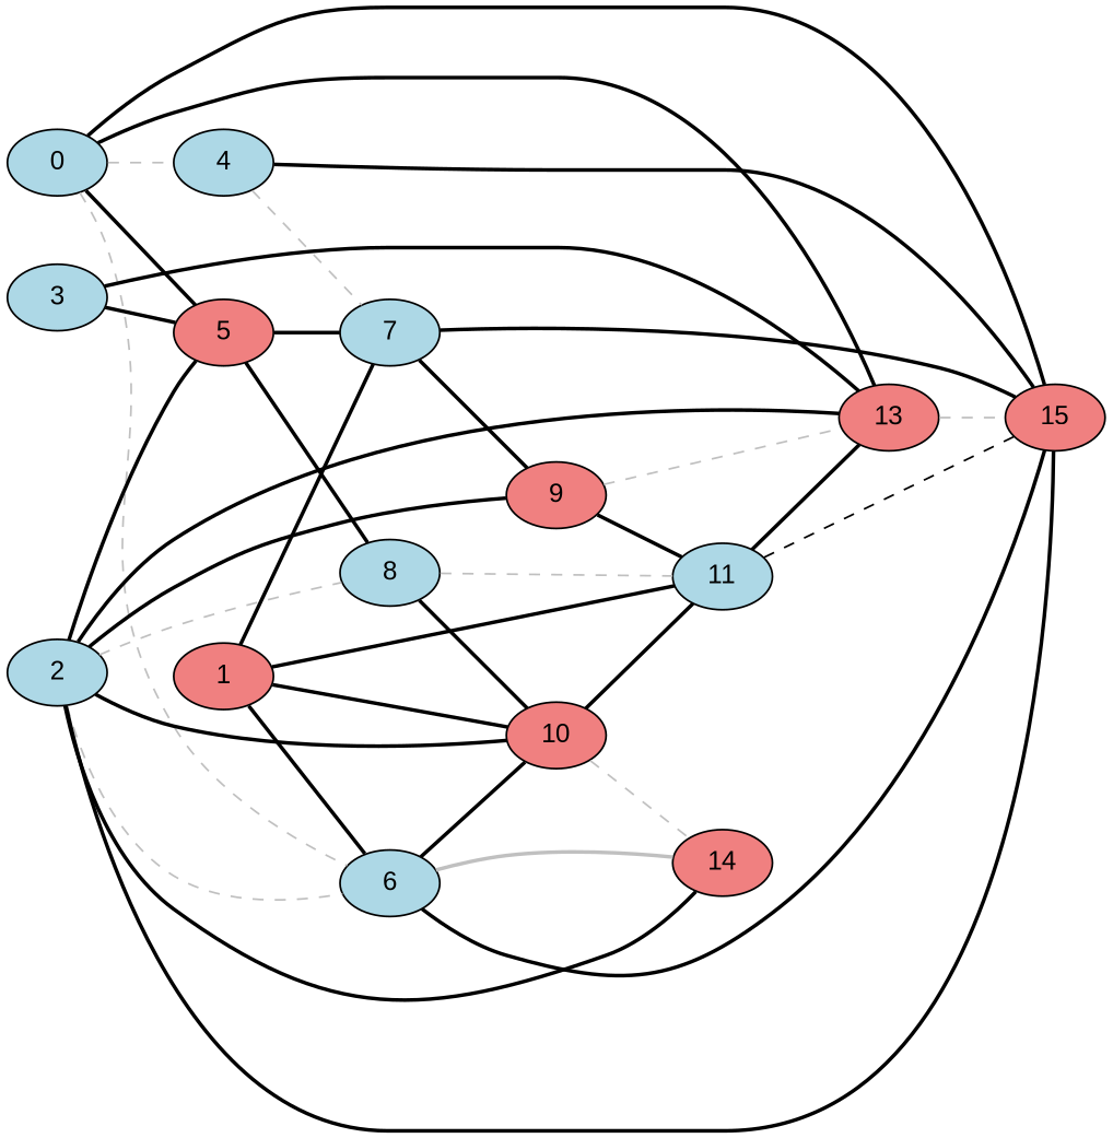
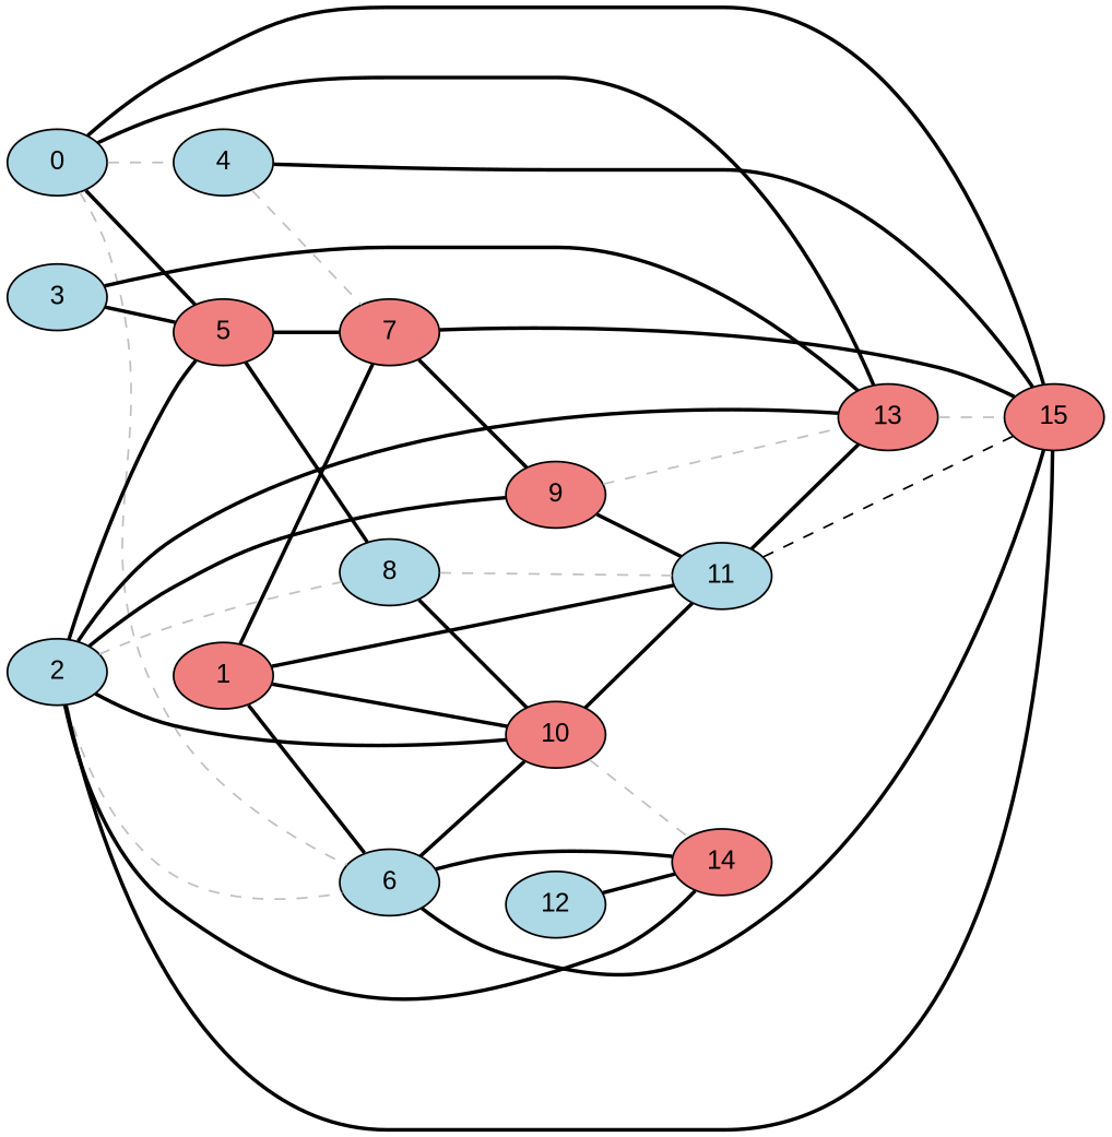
  graph {
    rankdir=LR
    node [fillcolor=lightblue fontname=Arial style=filled]
    edge [color=black style=bold]
    0
    4
    5 [fillcolor=lightcoral]
    6
    13 [fillcolor=lightcoral]
    15 [fillcolor=lightcoral]
-   7
+   7 [fillcolor=lightcoral]
    8
    10 [fillcolor=lightcoral]
    14 [fillcolor=lightcoral]
    1 [fillcolor=lightcoral]
    11
    9 [fillcolor=lightcoral]
    2
    3
+   12
    0 -- 4 [color=gray style=dashed]
    0 -- 5
    0 -- 6 [color=gray style=dashed]
    0 -- 13
    0 -- 15
    4 -- 15
    4 -- 7 [color=gray style=dashed]
    5 -- 7
    5 -- 8
    6 -- 15
    6 -- 10
-   6 -- 14 [color=gray]
+   6 -- 14
    13 -- 15 [color=gray style=dashed]
    7 -- 15
    7 -- 9
    8 -- 10
    8 -- 11 [color=gray style=dashed]
    10 -- 14 [color=gray style=dashed]
    10 -- 11
    1 -- 6
    1 -- 7
    1 -- 10
    1 -- 11
    11 -- 13
    11 -- 15 [style=dashed]
    9 -- 13 [color=gray style=dashed]
    9 -- 11
    2 -- 5
    2 -- 6 [color=gray style=dashed]
    2 -- 13
    2 -- 15
    2 -- 8 [color=gray style=dashed]
    2 -- 10
    2 -- 14
    2 -- 9
    3 -- 5
    3 -- 13
+   12 -- 14
  }
